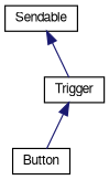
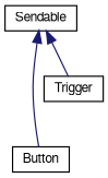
  digraph {
    node [color=black fontname=FreeSans fontsize=10 shape=record]
    edge [color=midnightblue dir=back fontname=FreeSans fontsize=10 labelfontname=FreeSans labelfontsize=10 style=solid]
    n1 [height=0.2 label=Button width=0.4]
    n2 [height=0.2 label=Trigger width=0.4]
    n3 [height=0.2 label=Sendable width=0.4]
-   n2 -> n1
+   n3 -> n1
    n3 -> n2
  }
